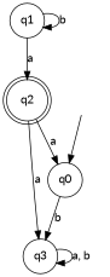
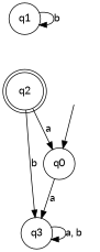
  digraph {
    fontname=Lato
    node [fontname=Lato shape=circle]
    edge [fontname=Lato]
    q1
    q2 [shape=doublecircle]
    q3
    q0
    _nil [style=invis shape=""]
    q1 -> q1 [label=b]
-   q1 -> q2 [label=a]
-   q2 -> q3 [label=a]
+   q2 -> q3 [label=b]
    q2 -> q0 [label=a]
    q3 -> q3 [label="a, b"]
-   q0 -> q3 [label=b]
+   q0 -> q3 [label=a]
    _nil -> q0
  }
